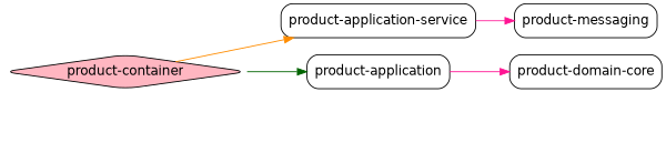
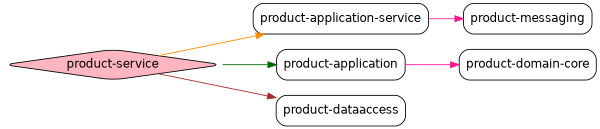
  digraph {
    rankdir=LR
    node [fontname=Helvetica fontsize=14 shape=box style=rounded]
    edge [color=deeppink fontname=Helvetica fontsize=10]
-   n1 [fillcolor=lightpink label="product-container" shape=diamond style="rounded,filled"]
+   n1 [fillcolor=lightpink label="product-service" shape=diamond style="rounded,filled"]
    n2 [label=<product-application-service>]
    n3 [label=<product-application>]
+   n4 [label=<product-dataaccess>]
    n5 [label=<product-domain-core>]
    n6 [label=<product-messaging>]
    n1 -> n2 [color=darkorange]
    n1 -> n3 [color=darkgreen]
+   n1 -> n4 [color=brown]
    n2 -> n6
    n3 -> n5
  }
